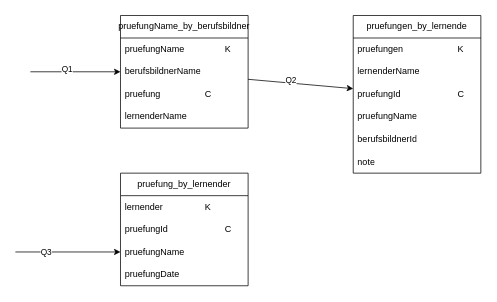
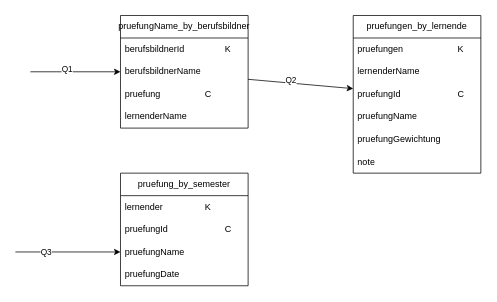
  <mxCell id="0" />
  <mxCell id="1" parent="0" />
  <mxCell id="2" value="pruefungName_by_berufsbildner" style="swimlane;fontStyle=0;childLayout=stackLayout;horizontal=1;startSize=30;horizontalStack=0;resizeParent=1;resizeParentMax=0;resizeLast=0;collapsible=1;marginBottom=0;whiteSpace=wrap;html=1;" parent="1" vertex="1"><mxGeometry x="160" y="20" width="170" height="150" as="geometry"><mxRectangle x="20" y="20" width="180" height="30" as="alternateBounds" /></mxGeometry></mxCell>
- <mxCell id="3" value="pruefungName&lt;span style=&quot;white-space: pre;&quot;&gt;&#09;&lt;/span&gt;&lt;span style=&quot;white-space: pre;&quot;&gt;&#09;K&lt;/span&gt;" style="text;strokeColor=none;fillColor=none;align=left;verticalAlign=middle;spacingLeft=4;spacingRight=4;overflow=hidden;points=[[0,0.5],[1,0.5]];portConstraint=eastwest;rotatable=0;whiteSpace=wrap;html=1;" parent="2" vertex="1"><mxGeometry y="30" width="170" height="30" as="geometry" /></mxCell>
+ <mxCell id="3" value="berufsbildnerId&lt;span style=&quot;white-space: pre;&quot;&gt;&#09;&lt;/span&gt;&lt;span style=&quot;white-space: pre;&quot;&gt;&#09;K&lt;/span&gt;" style="text;strokeColor=none;fillColor=none;align=left;verticalAlign=middle;spacingLeft=4;spacingRight=4;overflow=hidden;points=[[0,0.5],[1,0.5]];portConstraint=eastwest;rotatable=0;whiteSpace=wrap;html=1;" parent="2" vertex="1"><mxGeometry y="30" width="170" height="30" as="geometry" /></mxCell>
  <mxCell id="4" value="berufsbildnerName" style="text;strokeColor=none;fillColor=none;align=left;verticalAlign=middle;spacingLeft=4;spacingRight=4;overflow=hidden;points=[[0,0.5],[1,0.5]];portConstraint=eastwest;rotatable=0;whiteSpace=wrap;html=1;" parent="2" vertex="1"><mxGeometry y="60" width="170" height="30" as="geometry" /></mxCell>
  <mxCell id="5" value="pruefung&lt;span style=&quot;white-space: pre;&quot;&gt;&#09;&lt;/span&gt;&lt;span style=&quot;white-space: pre;&quot;&gt;&#09;&lt;/span&gt;&lt;span style=&quot;white-space: pre;&quot;&gt;&#09;&lt;/span&gt;C" style="text;strokeColor=none;fillColor=none;align=left;verticalAlign=middle;spacingLeft=4;spacingRight=4;overflow=hidden;points=[[0,0.5],[1,0.5]];portConstraint=eastwest;rotatable=0;whiteSpace=wrap;html=1;" parent="2" vertex="1"><mxGeometry y="90" width="170" height="30" as="geometry" /></mxCell>
  <mxCell id="6" value="lernenderName" style="text;strokeColor=none;fillColor=none;align=left;verticalAlign=middle;spacingLeft=4;spacingRight=4;overflow=hidden;points=[[0,0.5],[1,0.5]];portConstraint=eastwest;rotatable=0;whiteSpace=wrap;html=1;" parent="2" vertex="1"><mxGeometry y="120" width="170" height="30" as="geometry" /></mxCell>
  <mxCell id="7" value="" style="endArrow=classic;html=1;rounded=0;entryX=0;entryY=0.5;entryDx=0;entryDy=0;" edge="1" parent="1" target="4"><mxGeometry width="50" height="50" relative="1" as="geometry"><mxPoint x="40" y="95" as="sourcePoint" /><mxPoint x="90" y="30" as="targetPoint" /></mxGeometry></mxCell>
  <mxCell id="8" value="Q1" style="edgeLabel;html=1;align=center;verticalAlign=middle;resizable=0;points=[];" vertex="1" connectable="0" parent="7"><mxGeometry x="-0.206" y="4" relative="1" as="geometry"><mxPoint as="offset" /></mxGeometry></mxCell>
  <mxCell id="9" value="pruefungen_by_lernende" style="swimlane;fontStyle=0;childLayout=stackLayout;horizontal=1;startSize=30;horizontalStack=0;resizeParent=1;resizeParentMax=0;resizeLast=0;collapsible=1;marginBottom=0;whiteSpace=wrap;html=1;" vertex="1" parent="1"><mxGeometry x="470" y="20" width="170" height="210" as="geometry"><mxRectangle x="20" y="20" width="180" height="30" as="alternateBounds" /></mxGeometry></mxCell>
  <mxCell id="10" value="pruefungen&lt;span style=&quot;white-space: pre;&quot;&gt;&#09;&lt;/span&gt;&lt;span style=&quot;white-space: pre;&quot;&gt;&#09;&lt;/span&gt;&lt;span style=&quot;white-space: pre;&quot;&gt;&#09;K&lt;/span&gt;" style="text;strokeColor=none;fillColor=none;align=left;verticalAlign=middle;spacingLeft=4;spacingRight=4;overflow=hidden;points=[[0,0.5],[1,0.5]];portConstraint=eastwest;rotatable=0;whiteSpace=wrap;html=1;" vertex="1" parent="9"><mxGeometry y="30" width="170" height="30" as="geometry" /></mxCell>
  <mxCell id="11" value="lernenderName" style="text;strokeColor=none;fillColor=none;align=left;verticalAlign=middle;spacingLeft=4;spacingRight=4;overflow=hidden;points=[[0,0.5],[1,0.5]];portConstraint=eastwest;rotatable=0;whiteSpace=wrap;html=1;" vertex="1" parent="9"><mxGeometry y="60" width="170" height="30" as="geometry" /></mxCell>
  <mxCell id="12" value="pruefungId&lt;span style=&quot;white-space: pre;&quot;&gt;&#09;&lt;/span&gt;&lt;span style=&quot;white-space: pre;&quot;&gt;&#09;&lt;/span&gt;&lt;span style=&quot;white-space: pre;&quot;&gt;&#09;&lt;/span&gt;C" style="text;strokeColor=none;fillColor=none;align=left;verticalAlign=middle;spacingLeft=4;spacingRight=4;overflow=hidden;points=[[0,0.5],[1,0.5]];portConstraint=eastwest;rotatable=0;whiteSpace=wrap;html=1;" vertex="1" parent="9"><mxGeometry y="90" width="170" height="30" as="geometry" /></mxCell>
  <mxCell id="13" value="pruefungName" style="text;strokeColor=none;fillColor=none;align=left;verticalAlign=middle;spacingLeft=4;spacingRight=4;overflow=hidden;points=[[0,0.5],[1,0.5]];portConstraint=eastwest;rotatable=0;whiteSpace=wrap;html=1;" vertex="1" parent="9"><mxGeometry y="120" width="170" height="30" as="geometry" /></mxCell>
- <mxCell id="14" value="berufsbildnerId" style="text;strokeColor=none;fillColor=none;align=left;verticalAlign=middle;spacingLeft=4;spacingRight=4;overflow=hidden;points=[[0,0.5],[1,0.5]];portConstraint=eastwest;rotatable=0;whiteSpace=wrap;html=1;" vertex="1" parent="9"><mxGeometry y="150" width="170" height="30" as="geometry" /></mxCell>
+ <mxCell id="14" value="pruefungGewichtung" style="text;strokeColor=none;fillColor=none;align=left;verticalAlign=middle;spacingLeft=4;spacingRight=4;overflow=hidden;points=[[0,0.5],[1,0.5]];portConstraint=eastwest;rotatable=0;whiteSpace=wrap;html=1;" vertex="1" parent="9"><mxGeometry y="150" width="170" height="30" as="geometry" /></mxCell>
  <mxCell id="15" value="note" style="text;strokeColor=none;fillColor=none;align=left;verticalAlign=middle;spacingLeft=4;spacingRight=4;overflow=hidden;points=[[0,0.5],[1,0.5]];portConstraint=eastwest;rotatable=0;whiteSpace=wrap;html=1;" vertex="1" parent="9"><mxGeometry y="180" width="170" height="30" as="geometry" /></mxCell>
  <mxCell id="16" value="" style="endArrow=classic;html=1;rounded=0;" edge="1" parent="1" target="12"><mxGeometry width="50" height="50" relative="1" as="geometry"><mxPoint x="330" y="105" as="sourcePoint" /><mxPoint x="450" y="105" as="targetPoint" /></mxGeometry></mxCell>
  <mxCell id="17" value="Q2" style="edgeLabel;html=1;align=center;verticalAlign=middle;resizable=0;points=[];" vertex="1" connectable="0" parent="16"><mxGeometry x="-0.206" y="4" relative="1" as="geometry"><mxPoint as="offset" /></mxGeometry></mxCell>
- <mxCell id="18" value="pruefung_by_lernender" style="swimlane;fontStyle=0;childLayout=stackLayout;horizontal=1;startSize=30;horizontalStack=0;resizeParent=1;resizeParentMax=0;resizeLast=0;collapsible=1;marginBottom=0;whiteSpace=wrap;html=1;" vertex="1" parent="1"><mxGeometry x="160" y="230" width="170" height="150" as="geometry"><mxRectangle x="20" y="20" width="180" height="30" as="alternateBounds" /></mxGeometry></mxCell>
+ <mxCell id="18" value="pruefung_by_semester" style="swimlane;fontStyle=0;childLayout=stackLayout;horizontal=1;startSize=30;horizontalStack=0;resizeParent=1;resizeParentMax=0;resizeLast=0;collapsible=1;marginBottom=0;whiteSpace=wrap;html=1;" vertex="1" parent="1"><mxGeometry x="160" y="230" width="170" height="150" as="geometry"><mxRectangle x="20" y="20" width="180" height="30" as="alternateBounds" /></mxGeometry></mxCell>
  <mxCell id="19" value="lernender&lt;span style=&quot;white-space: pre;&quot;&gt;&#09;&lt;/span&gt;&lt;span style=&quot;white-space: pre;&quot;&gt;&#09;&lt;/span&gt;&lt;span style=&quot;white-space: pre;&quot;&gt;&#09;&lt;/span&gt;K" style="text;strokeColor=none;fillColor=none;align=left;verticalAlign=middle;spacingLeft=4;spacingRight=4;overflow=hidden;points=[[0,0.5],[1,0.5]];portConstraint=eastwest;rotatable=0;whiteSpace=wrap;html=1;" vertex="1" parent="18"><mxGeometry y="30" width="170" height="30" as="geometry" /></mxCell>
  <mxCell id="20" value="pruefungId&lt;span style=&quot;white-space: pre;&quot;&gt;&#09;&lt;/span&gt;&lt;span style=&quot;white-space: pre;&quot;&gt;&#09;&lt;/span&gt;&lt;span style=&quot;white-space: pre;&quot;&gt;&#09;&lt;/span&gt;C" style="text;strokeColor=none;fillColor=none;align=left;verticalAlign=middle;spacingLeft=4;spacingRight=4;overflow=hidden;points=[[0,0.5],[1,0.5]];portConstraint=eastwest;rotatable=0;whiteSpace=wrap;html=1;" vertex="1" parent="18"><mxGeometry y="60" width="170" height="30" as="geometry" /></mxCell>
  <mxCell id="21" value="pruefungName" style="text;strokeColor=none;fillColor=none;align=left;verticalAlign=middle;spacingLeft=4;spacingRight=4;overflow=hidden;points=[[0,0.5],[1,0.5]];portConstraint=eastwest;rotatable=0;whiteSpace=wrap;html=1;" vertex="1" parent="18"><mxGeometry y="90" width="170" height="30" as="geometry" /></mxCell>
  <mxCell id="22" value="pruefungDate" style="text;strokeColor=none;fillColor=none;align=left;verticalAlign=middle;spacingLeft=4;spacingRight=4;overflow=hidden;points=[[0,0.5],[1,0.5]];portConstraint=eastwest;rotatable=0;whiteSpace=wrap;html=1;" vertex="1" parent="18"><mxGeometry y="120" width="170" height="30" as="geometry" /></mxCell>
  <mxCell id="23" value="" style="endArrow=classic;html=1;rounded=0;entryX=0;entryY=0.5;entryDx=0;entryDy=0;" edge="1" parent="1" target="21"><mxGeometry width="50" height="50" relative="1" as="geometry"><mxPoint x="20" y="335" as="sourcePoint" /><mxPoint x="70" y="280" as="targetPoint" /></mxGeometry></mxCell>
  <mxCell id="24" value="Q3" style="edgeLabel;html=1;align=center;verticalAlign=middle;resizable=0;points=[];" vertex="1" connectable="0" parent="23"><mxGeometry x="-0.433" relative="1" as="geometry"><mxPoint as="offset" /></mxGeometry></mxCell>
